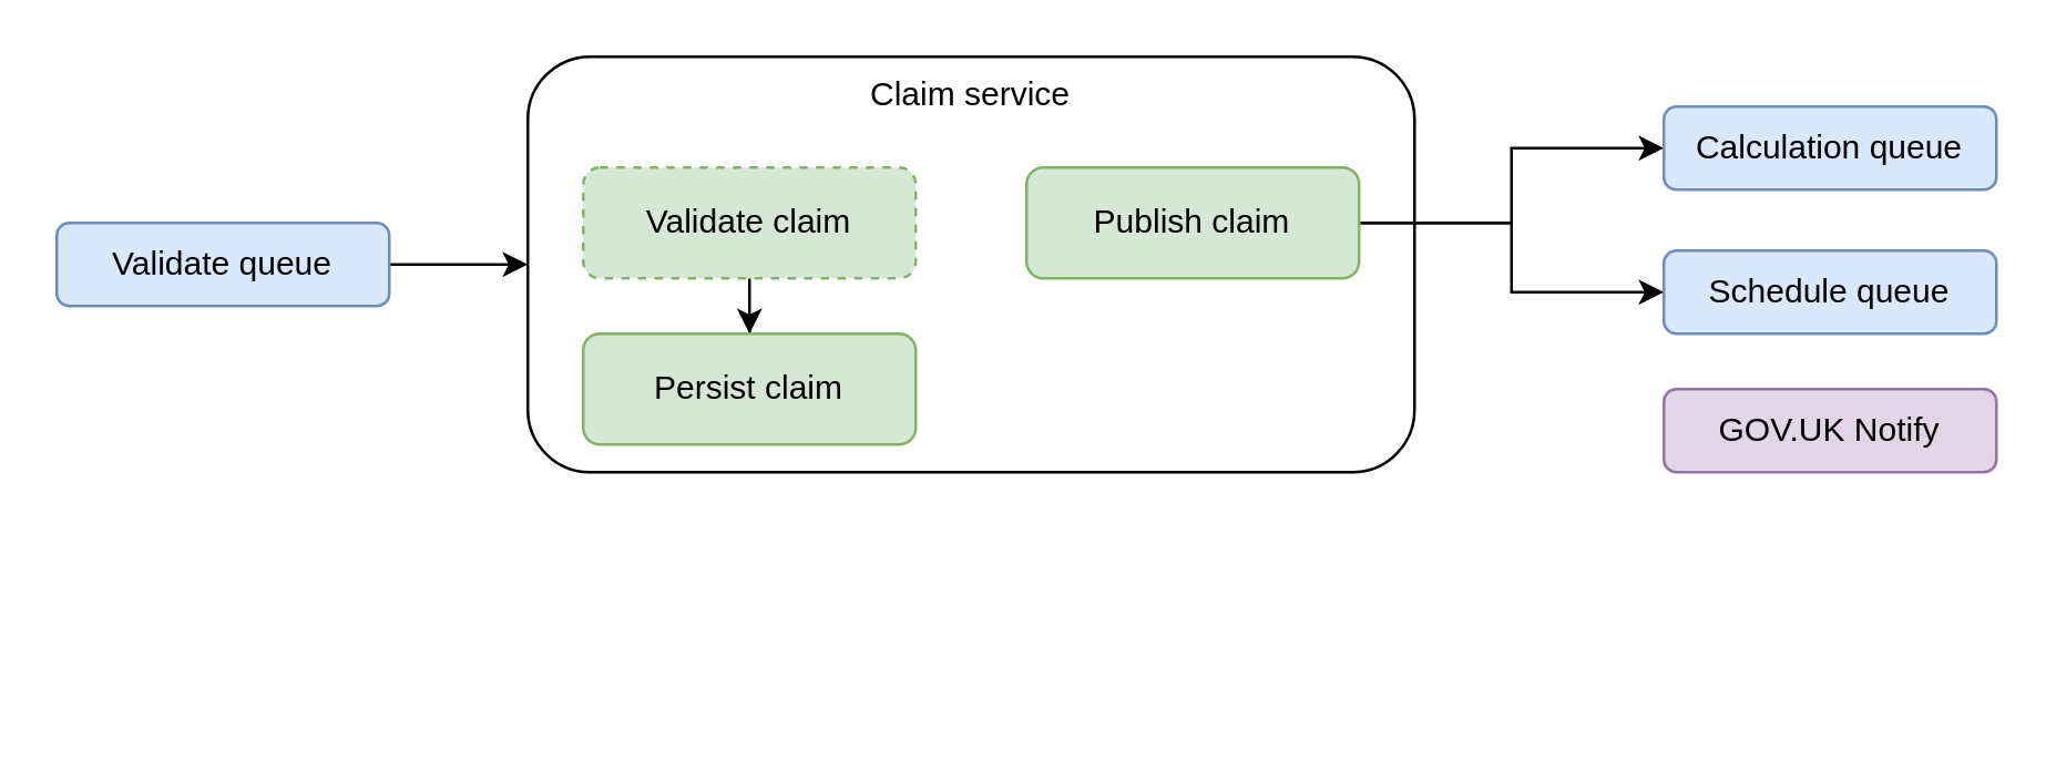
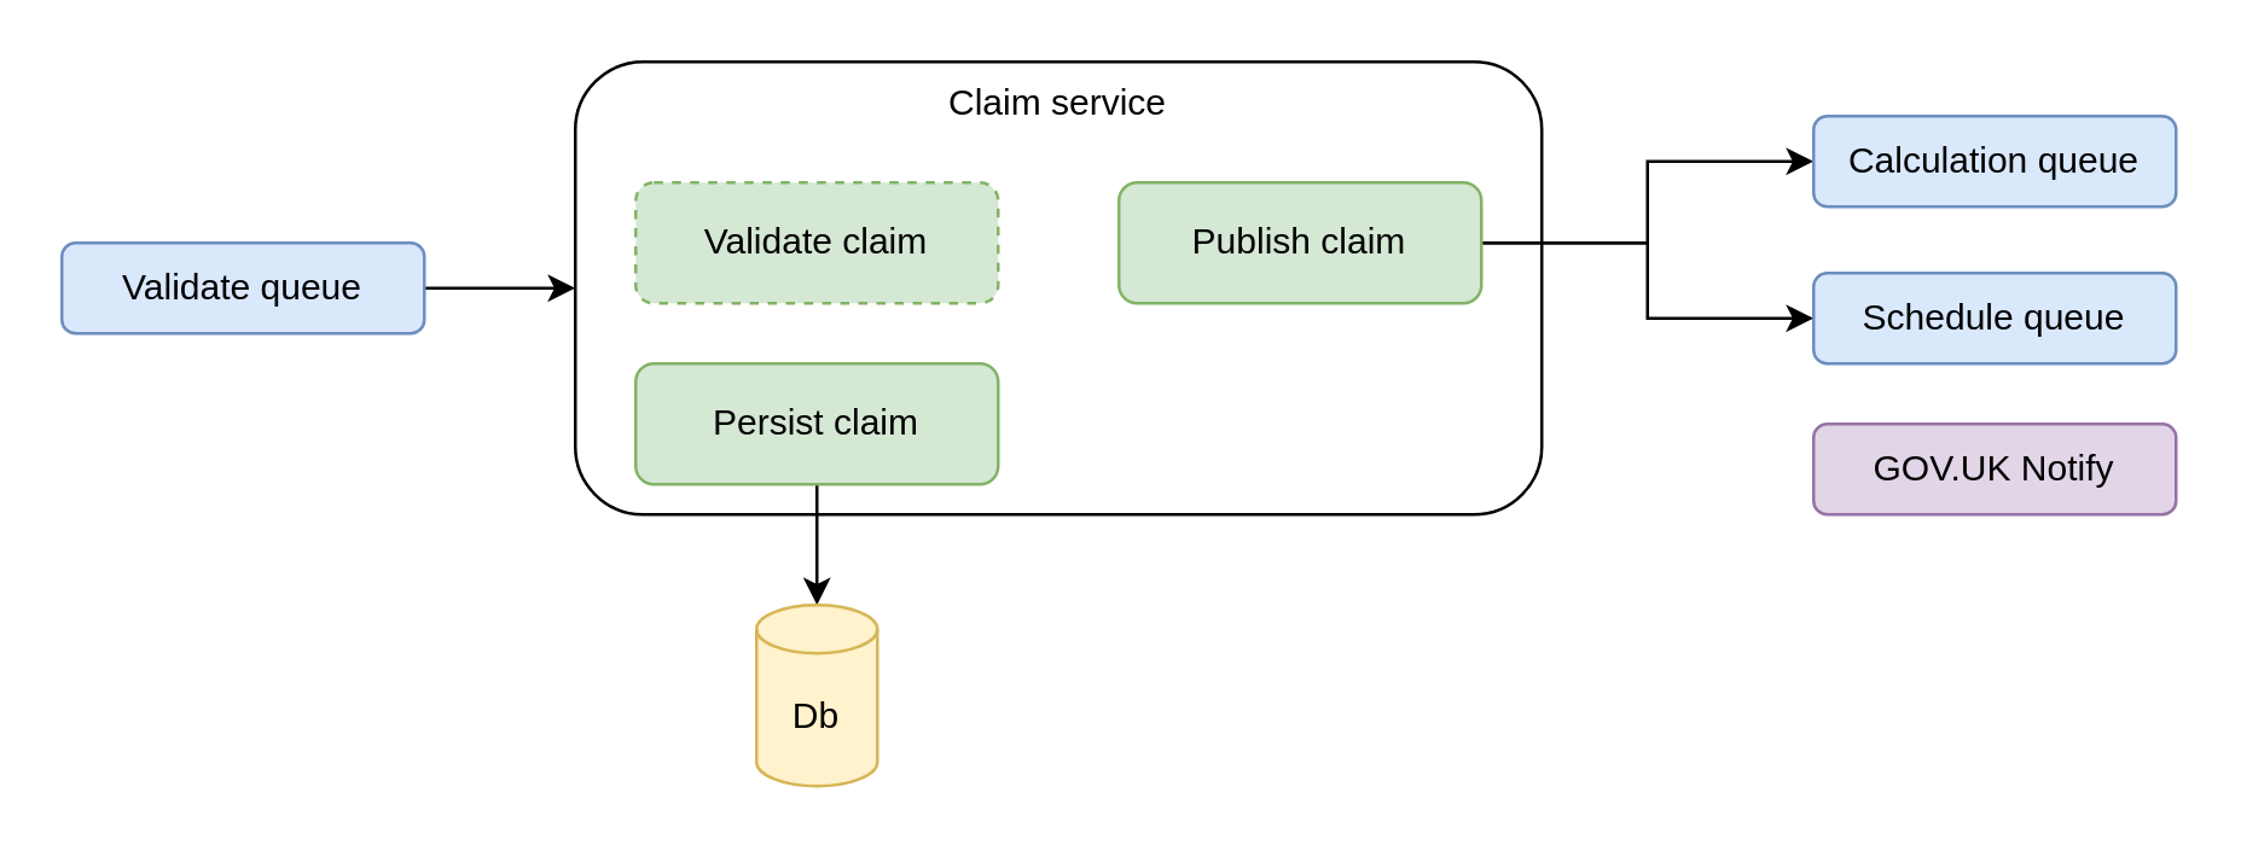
  <mxCell id="0" />
  <mxCell id="1" parent="0" />
  <mxCell id="2" value="Claim service" style="rounded=1;whiteSpace=wrap;html=1;verticalAlign=top;" vertex="1" parent="1"><mxGeometry x="190" y="20" width="320" height="150" as="geometry" /></mxCell>
  <mxCell id="3" style="edgeStyle=orthogonalEdgeStyle;rounded=0;orthogonalLoop=1;jettySize=auto;html=1;entryX=0;entryY=0.5;entryDx=0;entryDy=0;" edge="1" parent="1" source="4" target="2"><mxGeometry relative="1" as="geometry" /></mxCell>
  <mxCell id="4" value="Validate queue" style="rounded=1;whiteSpace=wrap;html=1;fillColor=#dae8fc;strokeColor=#6c8ebf;" vertex="1" parent="1"><mxGeometry x="20" y="80" width="120" height="30" as="geometry" /></mxCell>
- <mxCell id="5" style="edgeStyle=orthogonalEdgeStyle;rounded=0;orthogonalLoop=1;jettySize=auto;html=1;entryX=0.5;entryY=0;entryDx=0;entryDy=0;" edge="1" parent="1" source="6" target="8"><mxGeometry relative="1" as="geometry" /></mxCell>
  <mxCell id="6" value="Validate claim" style="rounded=1;whiteSpace=wrap;html=1;fillColor=#d5e8d4;strokeColor=#82b366;dashed=1;" vertex="1" parent="1"><mxGeometry x="210" y="60" width="120" height="40" as="geometry" /></mxCell>
+ <mxCell id="7" style="edgeStyle=orthogonalEdgeStyle;rounded=0;orthogonalLoop=1;jettySize=auto;html=1;entryX=0.5;entryY=0;entryDx=0;entryDy=0;entryPerimeter=0;" edge="1" parent="1" source="8" target="14"><mxGeometry relative="1" as="geometry" /></mxCell>
  <mxCell id="8" value="Persist claim" style="rounded=1;whiteSpace=wrap;html=1;fillColor=#d5e8d4;strokeColor=#82b366;" vertex="1" parent="1"><mxGeometry x="210" y="120" width="120" height="40" as="geometry" /></mxCell>
  <mxCell id="9" style="edgeStyle=orthogonalEdgeStyle;rounded=0;orthogonalLoop=1;jettySize=auto;html=1;entryX=0;entryY=0.5;entryDx=0;entryDy=0;" edge="1" parent="1" source="11" target="12"><mxGeometry relative="1" as="geometry" /></mxCell>
  <mxCell id="10" style="edgeStyle=orthogonalEdgeStyle;rounded=0;orthogonalLoop=1;jettySize=auto;html=1;entryX=0;entryY=0.5;entryDx=0;entryDy=0;" edge="1" parent="1" source="11" target="13"><mxGeometry relative="1" as="geometry" /></mxCell>
  <mxCell id="11" value="Publish claim" style="rounded=1;whiteSpace=wrap;html=1;fillColor=#d5e8d4;strokeColor=#82b366;" vertex="1" parent="1"><mxGeometry x="370" y="60" width="120" height="40" as="geometry" /></mxCell>
  <mxCell id="12" value="Calculation queue" style="rounded=1;whiteSpace=wrap;html=1;fillColor=#dae8fc;strokeColor=#6c8ebf;" vertex="1" parent="1"><mxGeometry x="600" y="38" width="120" height="30" as="geometry" /></mxCell>
  <mxCell id="13" value="Schedule queue" style="rounded=1;whiteSpace=wrap;html=1;fillColor=#dae8fc;strokeColor=#6c8ebf;" vertex="1" parent="1"><mxGeometry x="600" y="90" width="120" height="30" as="geometry" /></mxCell>
+ <mxCell id="14" value="Db" style="shape=cylinder3;whiteSpace=wrap;html=1;boundedLbl=1;backgroundOutline=1;size=8;fillColor=#fff2cc;strokeColor=#d6b656;" vertex="1" parent="1"><mxGeometry x="250" y="200" width="40" height="60" as="geometry" /></mxCell>
  <mxCell id="15" value="GOV.UK Notify" style="rounded=1;whiteSpace=wrap;html=1;fillColor=#e1d5e7;strokeColor=#9673a6;" vertex="1" parent="1"><mxGeometry x="600" y="140" width="120" height="30" as="geometry" /></mxCell>
